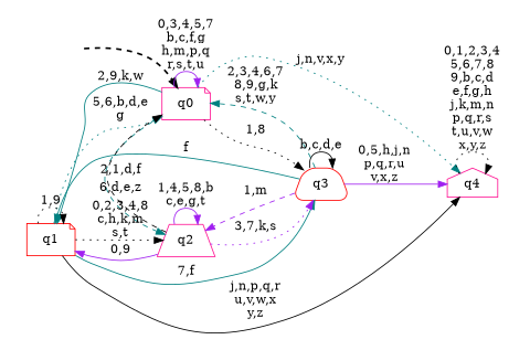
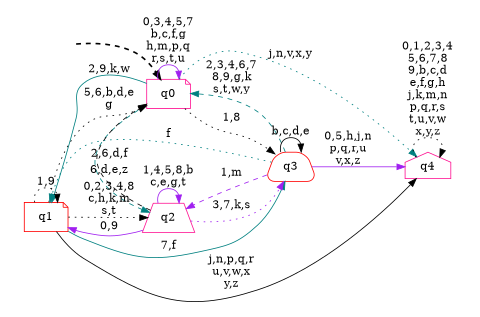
  digraph {
    rankdir=LR
    node [shape=note style="rounded,filled" color=deeppink fillcolor=white]
    edge [color=black style=solid]
    __start0 [height=0 shape=none style=invis width=0 color="" fillcolor=""]
    n2 [label=q0]
    n3 [color=red label=q1]
    n4 [label=q2 shape=trapezium style=filled]
    n5 [color=red label=q3 shape=trapezium]
    n6 [label=q4 shape=house style=filled]
    subgraph cluster_1 {
      nodesep=0.15
      ranksep=0.15
      style=invis
      __start0
      n2
    }
    __start0 -> n2 [penwidth=2 style=dashed]
    n2 -> n2 [color=purple label="0,3,4,5,7\nb,c,f,g\nh,m,p,q\nr,s,t,u"]
    n2 -> n3 [color=teal label="2,9,k,w"]
    n2 -> n4 [color=teal label="6,d,e,z" style=dashed]
    n2 -> n5 [label="1,8" style=dotted]
    n2 -> n6 [color=teal label="j,n,v,x,y" style=dotted]
-   n3 -> n2 [color=teal label="5,6,b,d,e\ng" style=dotted]
+   n3 -> n2 [label="5,6,b,d,e\ng" style=dotted]
    n3 -> n3 [label="1,9" style=dotted]
    n3 -> n4 [label="0,2,3,4,8\nc,h,k,m\ns,t" style=dotted]
    n3 -> n5 [color=teal label="7,f"]
    n3 -> n6 [label="j,n,p,q,r\nu,v,w,x\ny,z"]
-   n4 -> n2 [label="2,1,d,f" style=dashed]
+   n4 -> n2 [label="2,6,d,f" style=dashed]
    n4 -> n3 [color=purple label="0,9"]
    n4 -> n4 [color=purple label="1,4,5,8,b\nc,e,g,t"]
    n4 -> n5 [color=purple label="3,7,k,s" style=dotted]
    n5 -> n2 [color=teal label="2,3,4,6,7\n8,9,g,k\ns,t,w,y" style=dashed]
-   n5 -> n3 [color=teal label=f]
+   n5 -> n3 [color=teal label=f style=dotted]
    n5 -> n4 [color=purple label="1,m" style=dashed]
    n5 -> n5 [label="b,c,d,e"]
    n5 -> n6 [color=purple label="0,5,h,j,n\np,q,r,u\nv,x,z"]
    n6 -> n6 [label="0,1,2,3,4\n5,6,7,8\n9,b,c,d\ne,f,g,h\nj,k,m,n\np,q,r,s\nt,u,v,w\nx,y,z" style=dotted]
  }
